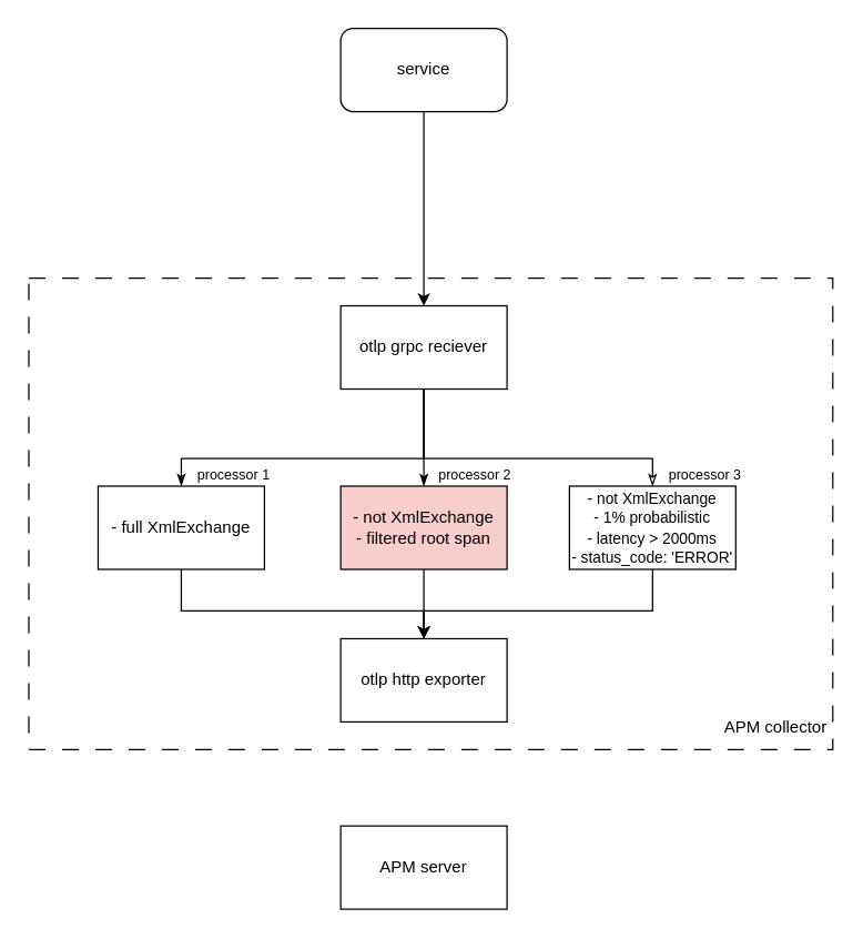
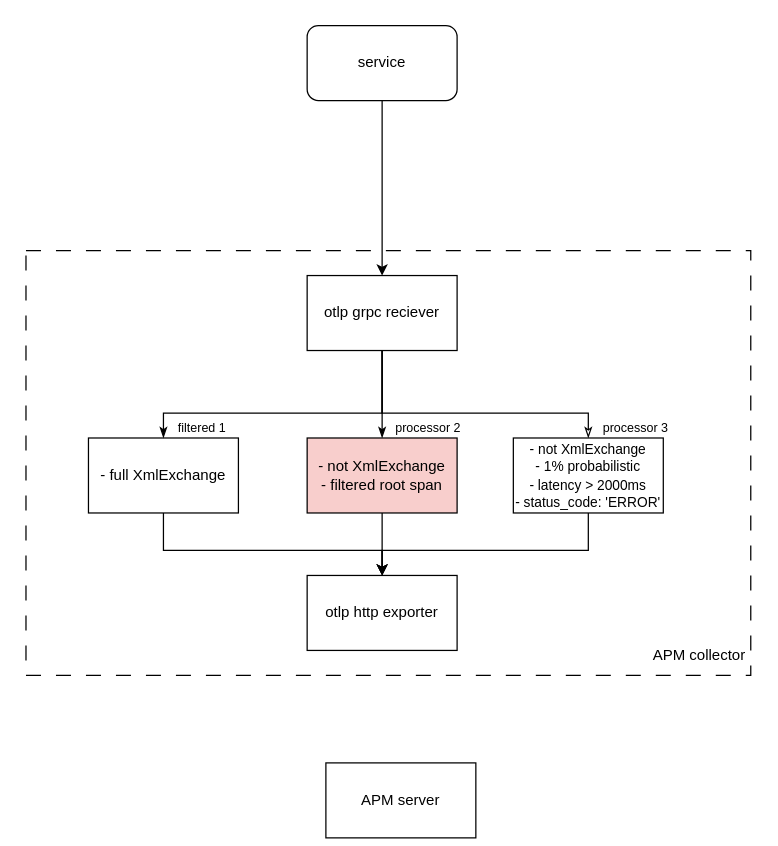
  <mxCell id="0" />
  <mxCell id="1" parent="0" />
  <mxCell id="2" value="" style="rounded=0;whiteSpace=wrap;html=1;dashed=1;dashPattern=12 12;" vertex="1" parent="1"><mxGeometry x="20" y="200" width="580" height="340" as="geometry" /></mxCell>
  <mxCell id="3" style="edgeStyle=orthogonalEdgeStyle;rounded=0;orthogonalLoop=1;jettySize=auto;html=1;entryX=0.5;entryY=0;entryDx=0;entryDy=0;" edge="1" parent="1" source="4" target="19"><mxGeometry relative="1" as="geometry"><Array as="points"><mxPoint x="130" y="440" /><mxPoint x="305" y="440" /></Array></mxGeometry></mxCell>
  <mxCell id="4" value="- full XmlExchange" style="rounded=0;whiteSpace=wrap;html=1;" vertex="1" parent="1"><mxGeometry x="70" y="350" width="120" height="60" as="geometry" /></mxCell>
  <mxCell id="5" style="edgeStyle=orthogonalEdgeStyle;rounded=0;orthogonalLoop=1;jettySize=auto;html=1;startArrow=classicThin;startFill=1;endArrow=none;" edge="1" parent="1" source="7"><mxGeometry relative="1" as="geometry"><mxPoint x="305" y="270" as="targetPoint" /></mxGeometry></mxCell>
  <mxCell id="6" style="edgeStyle=orthogonalEdgeStyle;rounded=0;orthogonalLoop=1;jettySize=auto;html=1;" edge="1" parent="1" source="7"><mxGeometry relative="1" as="geometry"><mxPoint x="305" y="460" as="targetPoint" /></mxGeometry></mxCell>
  <mxCell id="7" value="- not XmlExchange&lt;div&gt;- filtered root span&lt;/div&gt;" style="rounded=0;whiteSpace=wrap;html=1;fillColor=#f8cecc;" vertex="1" parent="1"><mxGeometry x="245" y="350" width="120" height="60" as="geometry" /></mxCell>
  <mxCell id="8" style="edgeStyle=orthogonalEdgeStyle;rounded=0;orthogonalLoop=1;jettySize=auto;html=1;entryX=0.5;entryY=0;entryDx=0;entryDy=0;startArrow=classicThin;startFill=0;endArrow=none;" edge="1" parent="1" source="10"><mxGeometry relative="1" as="geometry"><mxPoint x="305" y="270" as="targetPoint" /><Array as="points"><mxPoint x="470" y="330" /><mxPoint x="305" y="330" /></Array></mxGeometry></mxCell>
  <mxCell id="9" style="edgeStyle=orthogonalEdgeStyle;rounded=0;orthogonalLoop=1;jettySize=auto;html=1;" edge="1" parent="1" source="10" target="19"><mxGeometry relative="1" as="geometry"><Array as="points"><mxPoint x="470" y="440" /><mxPoint x="305" y="440" /></Array></mxGeometry></mxCell>
  <mxCell id="10" value="&lt;font style=&quot;font-size: 11px;&quot;&gt;- not XmlExchange&lt;/font&gt;&lt;div&gt;&lt;font style=&quot;font-size: 11px;&quot;&gt;- 1% probabilistic&lt;/font&gt;&lt;/div&gt;&lt;div&gt;&lt;font style=&quot;font-size: 11px;&quot;&gt;- latency &amp;gt; 2000ms&lt;/font&gt;&lt;/div&gt;&lt;div&gt;&lt;font style=&quot;font-size: 11px;&quot;&gt;- status_code: 'ERROR'&lt;/font&gt;&lt;/div&gt;" style="rounded=0;whiteSpace=wrap;html=1;" vertex="1" parent="1"><mxGeometry x="410" y="350" width="120" height="60" as="geometry" /></mxCell>
  <mxCell id="11" value="service" style="whiteSpace=wrap;html=1;rounded=1;" vertex="1" parent="1"><mxGeometry x="245" y="20" width="120" height="60" as="geometry" /></mxCell>
  <mxCell id="12" value="APM collector" style="text;whiteSpace=wrap;" vertex="1" parent="1"><mxGeometry x="520" y="510" width="80" height="40" as="geometry" /></mxCell>
  <mxCell id="13" style="edgeStyle=orthogonalEdgeStyle;rounded=0;orthogonalLoop=1;jettySize=auto;html=1;entryX=0.5;entryY=0;entryDx=0;entryDy=0;" edge="1" parent="1" source="11" target="18"><mxGeometry relative="1" as="geometry"><mxPoint x="305" y="210" as="targetPoint" /></mxGeometry></mxCell>
  <mxCell id="14" style="edgeStyle=orthogonalEdgeStyle;rounded=0;orthogonalLoop=1;jettySize=auto;html=1;entryX=0.5;entryY=-0.013;entryDx=0;entryDy=0;entryPerimeter=0;endArrow=none;startFill=1;startArrow=classicThin;" edge="1" parent="1" source="4"><mxGeometry relative="1" as="geometry"><mxPoint x="305" y="267.27" as="targetPoint" /><Array as="points"><mxPoint x="130" y="330" /><mxPoint x="305" y="330" /></Array></mxGeometry></mxCell>
- <mxCell id="15" value="processor 1" style="text;whiteSpace=wrap;fontSize=10;" vertex="1" parent="1"><mxGeometry x="140" y="330" width="60" height="20" as="geometry" /></mxCell>
+ <mxCell id="15" value="filtered 1" style="text;whiteSpace=wrap;fontSize=10;" vertex="1" parent="1"><mxGeometry x="140" y="330" width="60" height="20" as="geometry" /></mxCell>
  <mxCell id="16" value="processor 2" style="text;whiteSpace=wrap;fontSize=10;" vertex="1" parent="1"><mxGeometry x="314" y="330" width="60" height="20" as="geometry" /></mxCell>
  <mxCell id="17" value="processor 3" style="text;whiteSpace=wrap;fontSize=10;" vertex="1" parent="1"><mxGeometry x="480" y="330" width="60" height="20" as="geometry" /></mxCell>
  <mxCell id="18" value="otlp grpc reciever" style="rounded=0;whiteSpace=wrap;html=1;" vertex="1" parent="1"><mxGeometry x="245" y="220" width="120" height="60" as="geometry" /></mxCell>
  <mxCell id="19" value="otlp http exporter" style="rounded=0;whiteSpace=wrap;html=1;" vertex="1" parent="1"><mxGeometry x="245" y="460" width="120" height="60" as="geometry" /></mxCell>
- <mxCell id="20" value="APM server" style="rounded=0;whiteSpace=wrap;html=1;" vertex="1" parent="1"><mxGeometry x="245" y="595" width="120" height="60" as="geometry" /></mxCell>
+ <mxCell id="20" value="APM server" style="rounded=0;whiteSpace=wrap;html=1;" vertex="1" parent="1"><mxGeometry x="260" y="610" width="120" height="60" as="geometry" /></mxCell>
